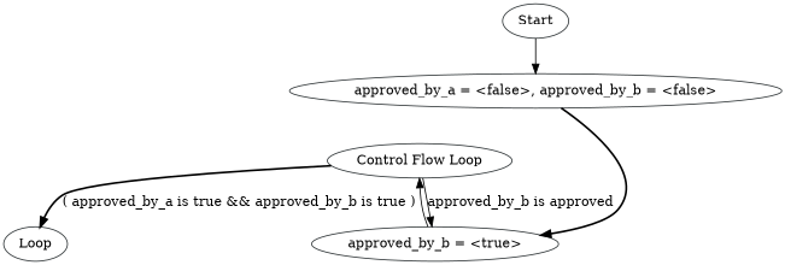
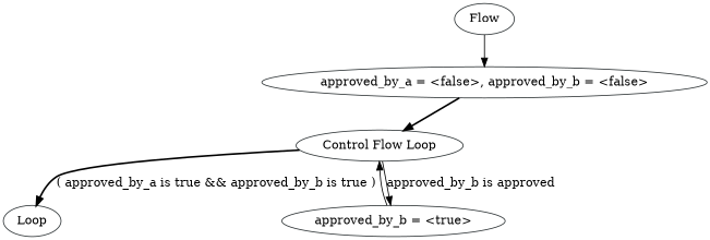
  digraph {
    node [color="#2e3436"]
    edge [style=solid]
-   n1 [label=Start]
+   n1 [label=Flow]
    n2 [label="approved_by_a = <false>, approved_by_b = <false>"]
    n3 [label="Control Flow\ Loop"]
    n4 [label="approved_by_b = <true>"]
    n5 [label=Loop]
    n1 -> n2
-   n2 -> n4 [style=bold]
+   n2 -> n3 [style=bold]
    n3 -> n4 [label="approved_by_b is approved"]
    n3 -> n5 [label="( approved_by_a is true && approved_by_b is true )" style=bold]
    n4 -> n3
  }
